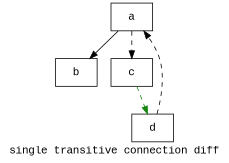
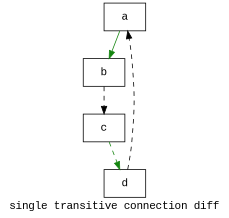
  digraph {
    bgcolor="#ffffff"
    fontcolor="#000000"
    fontname="Courier New"
    label="single transitive connection diff"
    node [color="#000000" fontcolor="#000000" fontname="Courier New" shape=rectangle]
    edge [style=dashed]
    n1 [label=a]
    n2 [label=b]
    n3 [label=c]
    n4 [label=d]
-   n1 -> n2 [color=black style=""]
-   n1 -> n3
+   n1 -> n2 [color="#158510" style=""]
+   n2 -> n3
    n3 -> n4 [color="#158510"]
    n4 -> n1
  }
